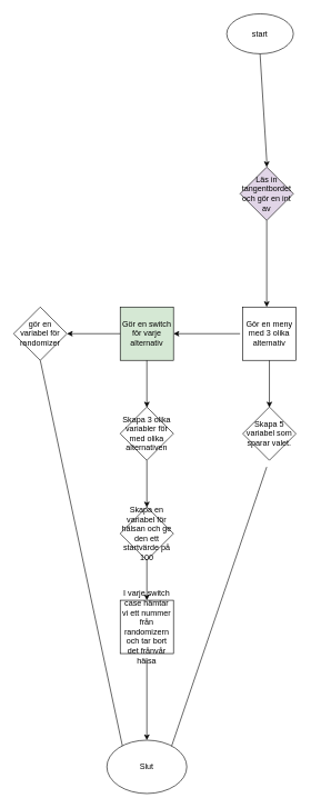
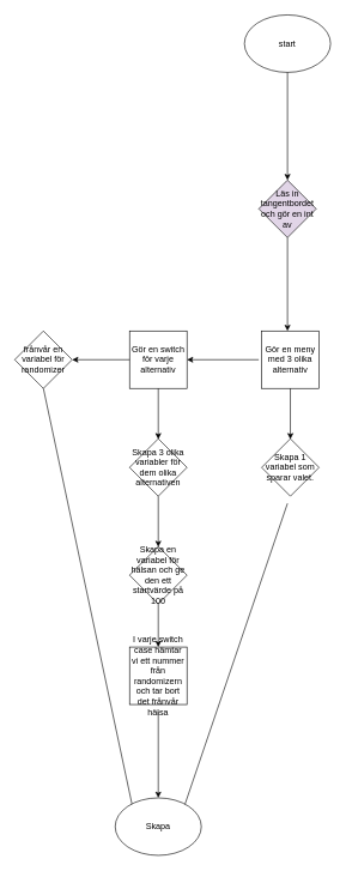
  <mxCell id="0" />
  <mxCell id="1" parent="0" />
- <mxCell id="2" value="start" style="ellipse;whiteSpace=wrap;html=1;" vertex="1" parent="1"><mxGeometry x="340" y="20" width="100" height="60" as="geometry" /></mxCell>
+ <mxCell id="2" value="start" style="ellipse;whiteSpace=wrap;html=1;" vertex="1" parent="1"><mxGeometry x="340" y="20" width="120" height="80" as="geometry" /></mxCell>
  <mxCell id="3" value="" style="endArrow=classic;html=1;rounded=0;exitX=0.5;exitY=1;exitDx=0;exitDy=0;" edge="1" parent="1" source="2" target="4"><mxGeometry width="50" height="50" relative="1" as="geometry"><mxPoint x="290" y="230" as="sourcePoint" /><mxPoint x="400" y="290" as="targetPoint" /><Array as="points"><mxPoint x="400" y="240" /></Array></mxGeometry></mxCell>
  <mxCell id="4" value="Läs in tangentbordet och gör en int av" style="rhombus;whiteSpace=wrap;html=1;fillColor=#e1d5e7;" vertex="1" parent="1"><mxGeometry x="360" y="250" width="80" height="80" as="geometry" /></mxCell>
  <mxCell id="5" value="" style="endArrow=classic;html=1;rounded=0;exitX=0.5;exitY=1;exitDx=0;exitDy=0;" edge="1" parent="1" source="4"><mxGeometry width="50" height="50" relative="1" as="geometry"><mxPoint x="350" y="380" as="sourcePoint" /><mxPoint x="400" y="460" as="targetPoint" /></mxGeometry></mxCell>
  <mxCell id="6" value="Gör en meny med 3 olika alternativ" style="whiteSpace=wrap;html=1;aspect=fixed;" vertex="1" parent="1"><mxGeometry x="364" y="460" width="80" height="80" as="geometry" /></mxCell>
  <mxCell id="7" value="" style="endArrow=classic;html=1;rounded=0;" edge="1" parent="1" source="6"><mxGeometry width="50" height="50" relative="1" as="geometry"><mxPoint x="404" y="590" as="sourcePoint" /><mxPoint x="404" y="610.711" as="targetPoint" /></mxGeometry></mxCell>
- <mxCell id="8" value="Skapa 5 variabel som sparar valet." style="rhombus;whiteSpace=wrap;html=1;" vertex="1" parent="1"><mxGeometry x="364" y="610" width="80" height="80" as="geometry" /></mxCell>
+ <mxCell id="8" value="Skapa 1 variabel som sparar valet." style="rhombus;whiteSpace=wrap;html=1;" vertex="1" parent="1"><mxGeometry x="364" y="610" width="80" height="80" as="geometry" /></mxCell>
  <mxCell id="9" value="" style="endArrow=classic;html=1;rounded=0;" edge="1" parent="1"><mxGeometry width="50" height="50" relative="1" as="geometry"><mxPoint x="360" y="500" as="sourcePoint" /><mxPoint x="260" y="500" as="targetPoint" /></mxGeometry></mxCell>
- <mxCell id="10" value="Gör en switch för varje alternativ" style="whiteSpace=wrap;html=1;aspect=fixed;fillColor=#d5e8d4;" vertex="1" parent="1"><mxGeometry x="180" y="460" width="80" height="80" as="geometry" /></mxCell>
+ <mxCell id="10" value="Gör en switch för varje alternativ" style="whiteSpace=wrap;html=1;aspect=fixed;" vertex="1" parent="1"><mxGeometry x="180" y="460" width="80" height="80" as="geometry" /></mxCell>
  <mxCell id="11" value="" style="endArrow=classic;html=1;rounded=0;exitX=0;exitY=0.5;exitDx=0;exitDy=0;" edge="1" parent="1" source="10"><mxGeometry width="50" height="50" relative="1" as="geometry"><mxPoint x="140" y="550" as="sourcePoint" /><mxPoint x="100" y="500" as="targetPoint" /></mxGeometry></mxCell>
- <mxCell id="12" value="gör en variabel för randomizer" style="rhombus;whiteSpace=wrap;html=1;" vertex="1" parent="1"><mxGeometry x="20" y="460" width="80" height="80" as="geometry" /></mxCell>
+ <mxCell id="12" value="frånvår en variabel för randomizer" style="rhombus;whiteSpace=wrap;html=1;" vertex="1" parent="1"><mxGeometry x="20" y="460" width="80" height="80" as="geometry" /></mxCell>
  <mxCell id="13" value="" style="endArrow=classic;html=1;rounded=0;" edge="1" parent="1" source="10"><mxGeometry width="50" height="50" relative="1" as="geometry"><mxPoint x="220" y="590" as="sourcePoint" /><mxPoint x="220" y="610.711" as="targetPoint" /></mxGeometry></mxCell>
- <mxCell id="14" value="Skapa 3 olika variabler för med olika alternativen" style="rhombus;whiteSpace=wrap;html=1;" vertex="1" parent="1"><mxGeometry x="180" y="610" width="80" height="80" as="geometry" /></mxCell>
+ <mxCell id="14" value="Skapa 3 olika variabler för dem olika alternativen" style="rhombus;whiteSpace=wrap;html=1;" vertex="1" parent="1"><mxGeometry x="180" y="610" width="80" height="80" as="geometry" /></mxCell>
  <mxCell id="15" value="" style="endArrow=classic;html=1;rounded=0;" edge="1" parent="1"><mxGeometry width="50" height="50" relative="1" as="geometry"><mxPoint x="220" y="690" as="sourcePoint" /><mxPoint x="220" y="760.667" as="targetPoint" /></mxGeometry></mxCell>
  <mxCell id="16" value="Skapa en variabel för hälsan och ge den ett startvärde på 100" style="rhombus;whiteSpace=wrap;html=1;" vertex="1" parent="1"><mxGeometry x="180" y="760" width="80" height="80" as="geometry" /></mxCell>
  <mxCell id="17" value="" style="endArrow=classic;html=1;rounded=0;" edge="1" parent="1"><mxGeometry width="50" height="50" relative="1" as="geometry"><mxPoint x="220" y="840" as="sourcePoint" /><mxPoint x="220" y="900" as="targetPoint" /></mxGeometry></mxCell>
  <mxCell id="18" value="I varje switch case hämtar vi ett nummer från randomizern och tar bort det frånvår hälsa" style="whiteSpace=wrap;html=1;aspect=fixed;" vertex="1" parent="1"><mxGeometry x="180" y="900" width="80" height="80" as="geometry" /></mxCell>
  <mxCell id="19" value="" style="endArrow=classic;html=1;rounded=0;" edge="1" parent="1"><mxGeometry width="50" height="50" relative="1" as="geometry"><mxPoint x="400" y="700" as="sourcePoint" /><mxPoint x="250" y="1140" as="targetPoint" /></mxGeometry></mxCell>
  <mxCell id="20" value="" style="endArrow=classic;html=1;rounded=0;" edge="1" parent="1"><mxGeometry width="50" height="50" relative="1" as="geometry"><mxPoint x="60" y="540" as="sourcePoint" /><mxPoint x="190" y="1150" as="targetPoint" /></mxGeometry></mxCell>
  <mxCell id="21" value="" style="endArrow=classic;html=1;rounded=0;" edge="1" parent="1" target="22"><mxGeometry width="50" height="50" relative="1" as="geometry"><mxPoint x="220" y="990" as="sourcePoint" /><mxPoint x="220" y="1150" as="targetPoint" /></mxGeometry></mxCell>
- <mxCell id="22" value="Slut" style="ellipse;whiteSpace=wrap;html=1;" vertex="1" parent="1"><mxGeometry x="160" y="1110" width="120" height="80" as="geometry" /></mxCell>
+ <mxCell id="22" value="Skapa" style="ellipse;whiteSpace=wrap;html=1;" vertex="1" parent="1"><mxGeometry x="160" y="1110" width="120" height="80" as="geometry" /></mxCell>
